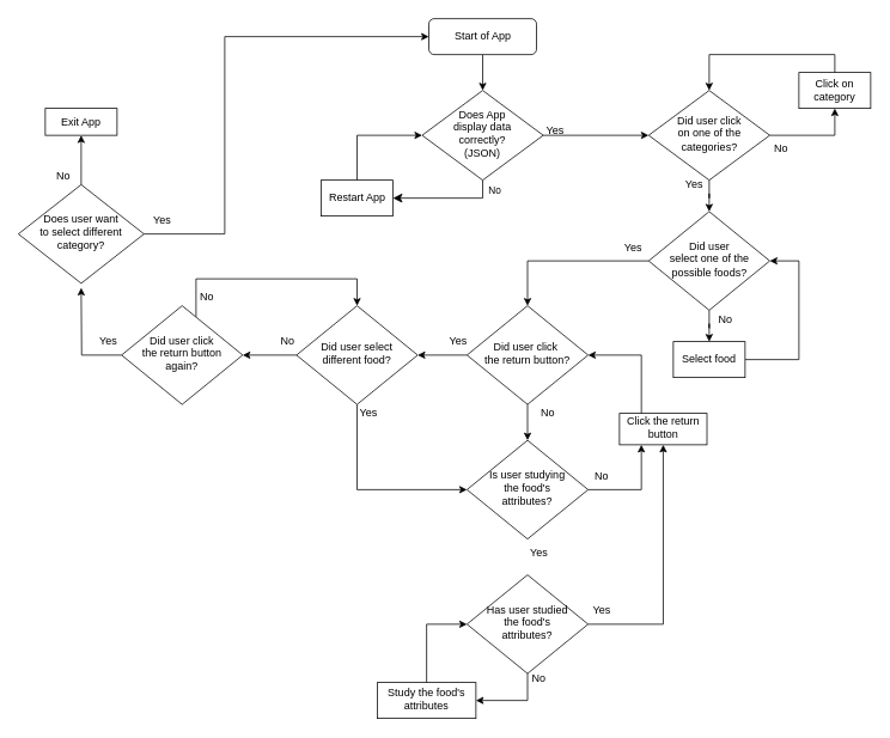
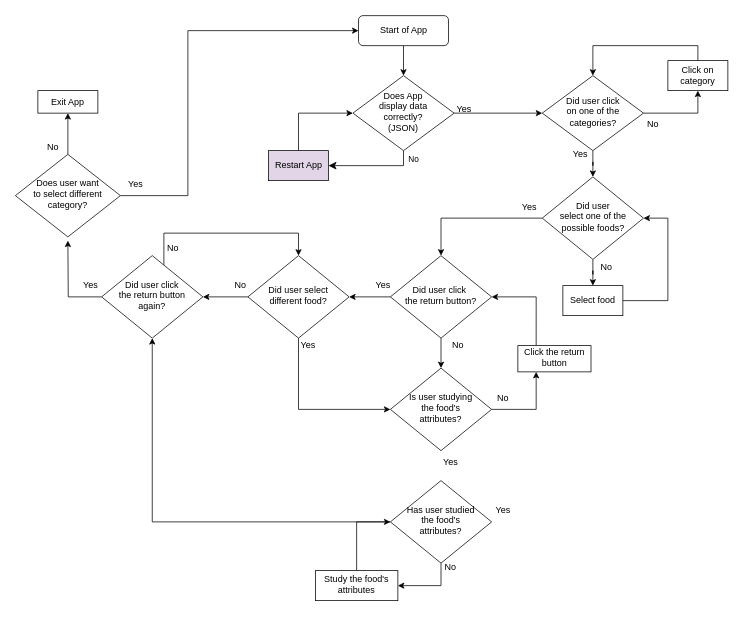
  <mxCell id="0" />
  <mxCell id="1" parent="0" />
  <mxCell id="2" style="edgeStyle=orthogonalEdgeStyle;rounded=0;orthogonalLoop=1;jettySize=auto;html=1;entryX=0.5;entryY=0;entryDx=0;entryDy=0;endArrow=classic;endFill=1;" edge="1" parent="1" source="3" target="5"><mxGeometry relative="1" as="geometry" /></mxCell>
  <mxCell id="3" value="Start of App" style="rounded=1;whiteSpace=wrap;html=1;fontSize=12;glass=0;strokeWidth=1;shadow=0;" vertex="1" parent="1"><mxGeometry x="477.5" y="20" width="120" height="40" as="geometry" /></mxCell>
  <mxCell id="4" style="edgeStyle=orthogonalEdgeStyle;rounded=0;orthogonalLoop=1;jettySize=auto;html=1;endArrow=classic;endFill=1;entryX=0;entryY=0.5;entryDx=0;entryDy=0;" edge="1" parent="1" source="5" target="12"><mxGeometry relative="1" as="geometry"><mxPoint x="690" y="160" as="targetPoint" /></mxGeometry></mxCell>
  <mxCell id="5" value="Does App&lt;br&gt;display data&lt;br&gt;correctly?&lt;br&gt;(JSON)" style="rhombus;whiteSpace=wrap;html=1;shadow=0;fontFamily=Helvetica;fontSize=12;align=center;strokeWidth=1;spacing=6;spacingTop=-4;" vertex="1" parent="1"><mxGeometry x="470" y="100" width="135" height="100" as="geometry" /></mxCell>
  <mxCell id="6" value="No" style="rounded=0;html=1;jettySize=auto;orthogonalLoop=1;fontSize=11;endArrow=classic;endFill=1;endSize=8;strokeWidth=1;shadow=0;labelBackgroundColor=none;edgeStyle=orthogonalEdgeStyle;exitX=0.5;exitY=1;exitDx=0;exitDy=0;entryX=1;entryY=0.5;entryDx=0;entryDy=0;" edge="1" parent="1" source="5" target="8"><mxGeometry x="-0.809" y="13" relative="1" as="geometry"><mxPoint as="offset" /><mxPoint x="-40" y="340" as="sourcePoint" /><mxPoint x="538" y="270" as="targetPoint" /></mxGeometry></mxCell>
  <mxCell id="7" style="edgeStyle=orthogonalEdgeStyle;rounded=0;orthogonalLoop=1;jettySize=auto;html=1;entryX=0;entryY=0.5;entryDx=0;entryDy=0;endArrow=classic;endFill=1;exitX=0.5;exitY=0;exitDx=0;exitDy=0;" edge="1" parent="1" source="8" target="5"><mxGeometry relative="1" as="geometry" /></mxCell>
- <mxCell id="8" value="Restart App" style="rounded=0;whiteSpace=wrap;html=1;" vertex="1" parent="1"><mxGeometry x="357.5" y="200" width="80" height="40" as="geometry" /></mxCell>
+ <mxCell id="8" value="Restart App" style="rounded=0;whiteSpace=wrap;html=1;fillColor=#e1d5e7;" vertex="1" parent="1"><mxGeometry x="357.5" y="200" width="80" height="40" as="geometry" /></mxCell>
  <mxCell id="9" value="Yes" style="text;html=1;align=center;verticalAlign=middle;resizable=0;points=[];autosize=1;strokeColor=none;fillColor=none;" vertex="1" parent="1"><mxGeometry x="597.5" y="130" width="40" height="30" as="geometry" /></mxCell>
  <mxCell id="10" style="edgeStyle=orthogonalEdgeStyle;rounded=0;orthogonalLoop=1;jettySize=auto;html=1;endArrow=classic;endFill=1;entryX=0.5;entryY=1;entryDx=0;entryDy=0;" edge="1" parent="1" source="12" target="14"><mxGeometry relative="1" as="geometry"><mxPoint x="920" y="160" as="targetPoint" /></mxGeometry></mxCell>
  <mxCell id="11" style="edgeStyle=orthogonalEdgeStyle;rounded=0;orthogonalLoop=1;jettySize=auto;html=1;endArrow=classic;endFill=1;entryX=0.5;entryY=0;entryDx=0;entryDy=0;" edge="1" parent="1" source="12" target="19"><mxGeometry relative="1" as="geometry"><mxPoint x="767.5" y="260" as="targetPoint" /></mxGeometry></mxCell>
  <mxCell id="12" value="Did user click&lt;br&gt;on one of the&lt;br&gt;categories?" style="rhombus;whiteSpace=wrap;html=1;shadow=0;fontFamily=Helvetica;fontSize=12;align=center;strokeWidth=1;spacing=6;spacingTop=-4;" vertex="1" parent="1"><mxGeometry x="722.5" y="100" width="135" height="100" as="geometry" /></mxCell>
  <mxCell id="13" style="edgeStyle=orthogonalEdgeStyle;rounded=0;orthogonalLoop=1;jettySize=auto;html=1;entryX=0.5;entryY=0;entryDx=0;entryDy=0;endArrow=classic;endFill=1;exitX=0.5;exitY=0;exitDx=0;exitDy=0;" edge="1" parent="1" source="14" target="12"><mxGeometry relative="1" as="geometry" /></mxCell>
  <mxCell id="14" value="Click on category" style="rounded=0;whiteSpace=wrap;html=1;" vertex="1" parent="1"><mxGeometry x="890" y="80" width="80" height="40" as="geometry" /></mxCell>
  <mxCell id="15" value="No" style="text;html=1;align=center;verticalAlign=middle;resizable=0;points=[];autosize=1;strokeColor=none;fillColor=none;" vertex="1" parent="1"><mxGeometry x="850" y="150" width="40" height="30" as="geometry" /></mxCell>
  <mxCell id="16" value="Yes" style="text;html=1;align=center;verticalAlign=middle;resizable=0;points=[];autosize=1;strokeColor=none;fillColor=none;" vertex="1" parent="1"><mxGeometry x="752.5" y="190" width="40" height="30" as="geometry" /></mxCell>
  <mxCell id="17" style="edgeStyle=orthogonalEdgeStyle;rounded=0;orthogonalLoop=1;jettySize=auto;html=1;entryX=0.5;entryY=0;entryDx=0;entryDy=0;endArrow=classic;endFill=1;" edge="1" parent="1" source="19" target="21"><mxGeometry relative="1" as="geometry" /></mxCell>
  <mxCell id="18" style="edgeStyle=orthogonalEdgeStyle;rounded=0;orthogonalLoop=1;jettySize=auto;html=1;entryX=0.5;entryY=0;entryDx=0;entryDy=0;endArrow=classic;endFill=1;" edge="1" parent="1" source="19" target="25"><mxGeometry relative="1" as="geometry" /></mxCell>
  <mxCell id="19" value="Did user &lt;br&gt;select one of the &lt;br&gt;possible foods?" style="rhombus;whiteSpace=wrap;html=1;shadow=0;fontFamily=Helvetica;fontSize=12;align=center;strokeWidth=1;spacing=6;spacingTop=-4;" vertex="1" parent="1"><mxGeometry x="722.5" y="235" width="135" height="110" as="geometry" /></mxCell>
  <mxCell id="20" style="edgeStyle=orthogonalEdgeStyle;rounded=0;orthogonalLoop=1;jettySize=auto;html=1;entryX=1;entryY=0.5;entryDx=0;entryDy=0;endArrow=classic;endFill=1;" edge="1" parent="1" source="21" target="19"><mxGeometry relative="1" as="geometry"><Array as="points"><mxPoint x="890" y="400" /><mxPoint x="890" y="290" /></Array></mxGeometry></mxCell>
  <mxCell id="21" value="Select food" style="rounded=0;whiteSpace=wrap;html=1;" vertex="1" parent="1"><mxGeometry x="750" y="380" width="80" height="40" as="geometry" /></mxCell>
  <mxCell id="22" value="No" style="text;html=1;align=center;verticalAlign=middle;resizable=0;points=[];autosize=1;strokeColor=none;fillColor=none;" vertex="1" parent="1"><mxGeometry x="787.5" y="340" width="40" height="30" as="geometry" /></mxCell>
  <mxCell id="23" value="" style="edgeStyle=orthogonalEdgeStyle;rounded=0;orthogonalLoop=1;jettySize=auto;html=1;endArrow=classic;endFill=1;" edge="1" parent="1" source="25" target="29"><mxGeometry relative="1" as="geometry" /></mxCell>
  <mxCell id="24" value="" style="edgeStyle=orthogonalEdgeStyle;rounded=0;orthogonalLoop=1;jettySize=auto;html=1;endArrow=classic;endFill=1;" edge="1" parent="1" source="25" target="31"><mxGeometry relative="1" as="geometry" /></mxCell>
  <mxCell id="25" value="Did user click&amp;nbsp;&lt;br&gt;the return button?" style="rhombus;whiteSpace=wrap;html=1;shadow=0;fontFamily=Helvetica;fontSize=12;align=center;strokeWidth=1;spacing=6;spacingTop=-4;" vertex="1" parent="1"><mxGeometry x="520" y="340" width="135" height="110" as="geometry" /></mxCell>
  <mxCell id="26" value="Yes" style="text;html=1;align=center;verticalAlign=middle;resizable=0;points=[];autosize=1;strokeColor=none;fillColor=none;" vertex="1" parent="1"><mxGeometry x="685" y="260" width="40" height="30" as="geometry" /></mxCell>
  <mxCell id="27" style="edgeStyle=orthogonalEdgeStyle;rounded=0;orthogonalLoop=1;jettySize=auto;html=1;entryX=0;entryY=0.5;entryDx=0;entryDy=0;endArrow=classic;endFill=1;" edge="1" parent="1" source="29" target="31"><mxGeometry relative="1" as="geometry"><Array as="points"><mxPoint x="398" y="545" /></Array></mxGeometry></mxCell>
  <mxCell id="28" value="" style="edgeStyle=orthogonalEdgeStyle;rounded=0;orthogonalLoop=1;jettySize=auto;html=1;endArrow=classic;endFill=1;" edge="1" parent="1" source="29" target="48"><mxGeometry relative="1" as="geometry" /></mxCell>
  <mxCell id="29" value="Did user select different food?" style="rhombus;whiteSpace=wrap;html=1;shadow=0;fontFamily=Helvetica;fontSize=12;align=center;strokeWidth=1;spacing=6;spacingTop=-4;" vertex="1" parent="1"><mxGeometry x="330" y="340" width="135" height="110" as="geometry" /></mxCell>
  <mxCell id="30" value="" style="edgeStyle=orthogonalEdgeStyle;rounded=0;orthogonalLoop=1;jettySize=auto;html=1;endArrow=classic;endFill=1;entryX=0.25;entryY=1;entryDx=0;entryDy=0;" edge="1" parent="1" source="31" target="34"><mxGeometry relative="1" as="geometry" /></mxCell>
  <mxCell id="31" value="Is user studying&lt;br&gt;the food's&lt;br&gt;attributes?" style="rhombus;whiteSpace=wrap;html=1;shadow=0;fontFamily=Helvetica;fontSize=12;align=center;strokeWidth=1;spacing=6;spacingTop=-4;" vertex="1" parent="1"><mxGeometry x="520" y="490" width="135" height="110" as="geometry" /></mxCell>
  <mxCell id="32" value="No" style="text;html=1;align=center;verticalAlign=middle;resizable=0;points=[];autosize=1;strokeColor=none;fillColor=none;" vertex="1" parent="1"><mxGeometry x="590" y="445" width="40" height="30" as="geometry" /></mxCell>
  <mxCell id="33" style="edgeStyle=orthogonalEdgeStyle;rounded=0;orthogonalLoop=1;jettySize=auto;html=1;entryX=1;entryY=0.5;entryDx=0;entryDy=0;endArrow=classic;endFill=1;exitX=0.25;exitY=0;exitDx=0;exitDy=0;" edge="1" parent="1" source="34" target="25"><mxGeometry relative="1" as="geometry"><Array as="points"><mxPoint x="714" y="395" /></Array></mxGeometry></mxCell>
  <mxCell id="34" value="Click the return button" style="whiteSpace=wrap;html=1;shadow=0;strokeWidth=1;spacing=6;spacingTop=-4;" vertex="1" parent="1"><mxGeometry x="690" y="460" width="97.5" height="35" as="geometry" /></mxCell>
  <mxCell id="35" value="Yes" style="text;html=1;align=center;verticalAlign=middle;resizable=0;points=[];autosize=1;strokeColor=none;fillColor=none;" vertex="1" parent="1"><mxGeometry x="490" y="365" width="40" height="30" as="geometry" /></mxCell>
- <mxCell id="36" style="edgeStyle=orthogonalEdgeStyle;rounded=0;orthogonalLoop=1;jettySize=auto;html=1;entryX=0.5;entryY=1;entryDx=0;entryDy=0;endArrow=classic;endFill=1;" edge="1" parent="1" source="38" target="34"><mxGeometry relative="1" as="geometry" /></mxCell>
+ <mxCell id="36" style="edgeStyle=orthogonalEdgeStyle;rounded=0;orthogonalLoop=1;jettySize=auto;html=1;endArrow=classic;endFill=1;" edge="1" parent="1" source="38" target="48"><mxGeometry relative="1" as="geometry" /></mxCell>
  <mxCell id="37" value="" style="edgeStyle=orthogonalEdgeStyle;rounded=0;orthogonalLoop=1;jettySize=auto;html=1;endArrow=classic;endFill=1;entryX=1;entryY=0.5;entryDx=0;entryDy=0;" edge="1" parent="1" source="38" target="43"><mxGeometry relative="1" as="geometry" /></mxCell>
  <mxCell id="38" value="Has user studied&lt;br&gt;the food's&lt;br&gt;attributes?" style="rhombus;whiteSpace=wrap;html=1;shadow=0;fontFamily=Helvetica;fontSize=12;align=center;strokeWidth=1;spacing=6;spacingTop=-4;" vertex="1" parent="1"><mxGeometry x="520" y="640" width="135" height="110" as="geometry" /></mxCell>
  <mxCell id="39" value="No" style="text;html=1;align=center;verticalAlign=middle;resizable=0;points=[];autosize=1;strokeColor=none;fillColor=none;" vertex="1" parent="1"><mxGeometry x="650" y="515" width="40" height="30" as="geometry" /></mxCell>
  <mxCell id="40" value="Yes" style="text;html=1;align=center;verticalAlign=middle;resizable=0;points=[];autosize=1;strokeColor=none;fillColor=none;" vertex="1" parent="1"><mxGeometry x="580" y="600" width="40" height="30" as="geometry" /></mxCell>
  <mxCell id="41" value="Yes" style="text;html=1;align=center;verticalAlign=middle;resizable=0;points=[];autosize=1;strokeColor=none;fillColor=none;" vertex="1" parent="1"><mxGeometry x="650" y="665" width="40" height="30" as="geometry" /></mxCell>
  <mxCell id="42" style="edgeStyle=orthogonalEdgeStyle;rounded=0;orthogonalLoop=1;jettySize=auto;html=1;entryX=0;entryY=0.5;entryDx=0;entryDy=0;endArrow=classic;endFill=1;" edge="1" parent="1" source="43" target="38"><mxGeometry relative="1" as="geometry" /></mxCell>
  <mxCell id="43" value="Study the food's&lt;br&gt;attributes" style="whiteSpace=wrap;html=1;shadow=0;strokeWidth=1;spacing=6;spacingTop=-4;" vertex="1" parent="1"><mxGeometry x="420" y="760" width="110" height="40" as="geometry" /></mxCell>
  <mxCell id="44" value="No" style="text;html=1;align=center;verticalAlign=middle;resizable=0;points=[];autosize=1;strokeColor=none;fillColor=none;" vertex="1" parent="1"><mxGeometry x="580" y="740" width="40" height="30" as="geometry" /></mxCell>
  <mxCell id="45" value="Yes" style="text;html=1;align=center;verticalAlign=middle;resizable=0;points=[];autosize=1;strokeColor=none;fillColor=none;" vertex="1" parent="1"><mxGeometry x="390" y="445" width="40" height="30" as="geometry" /></mxCell>
  <mxCell id="46" style="edgeStyle=orthogonalEdgeStyle;rounded=0;orthogonalLoop=1;jettySize=auto;html=1;entryX=0.5;entryY=0;entryDx=0;entryDy=0;endArrow=classic;endFill=1;" edge="1" parent="1" source="48" target="29"><mxGeometry relative="1" as="geometry"><Array as="points"><mxPoint x="218" y="310" /><mxPoint x="398" y="310" /></Array></mxGeometry></mxCell>
  <mxCell id="47" style="edgeStyle=orthogonalEdgeStyle;rounded=0;orthogonalLoop=1;jettySize=auto;html=1;endArrow=classic;endFill=1;" edge="1" parent="1" source="48"><mxGeometry relative="1" as="geometry"><mxPoint x="90" y="320" as="targetPoint" /></mxGeometry></mxCell>
  <mxCell id="48" value="Did user click&lt;br&gt;the return button&lt;br&gt;again?" style="rhombus;whiteSpace=wrap;html=1;shadow=0;fontFamily=Helvetica;fontSize=12;align=center;strokeWidth=1;spacing=6;spacingTop=-4;" vertex="1" parent="1"><mxGeometry x="135" y="340" width="135" height="110" as="geometry" /></mxCell>
  <mxCell id="49" value="No" style="text;html=1;align=center;verticalAlign=middle;resizable=0;points=[];autosize=1;strokeColor=none;fillColor=none;" vertex="1" parent="1"><mxGeometry x="210" y="315" width="40" height="30" as="geometry" /></mxCell>
  <mxCell id="50" value="Yes" style="text;html=1;align=center;verticalAlign=middle;resizable=0;points=[];autosize=1;strokeColor=none;fillColor=none;" vertex="1" parent="1"><mxGeometry x="100" y="365" width="40" height="30" as="geometry" /></mxCell>
  <mxCell id="51" style="edgeStyle=orthogonalEdgeStyle;rounded=0;orthogonalLoop=1;jettySize=auto;html=1;entryX=0;entryY=0.5;entryDx=0;entryDy=0;endArrow=classic;endFill=1;" edge="1" parent="1" source="53" target="3"><mxGeometry relative="1" as="geometry"><Array as="points"><mxPoint x="250" y="260" /><mxPoint x="250" y="40" /></Array></mxGeometry></mxCell>
  <mxCell id="52" value="" style="edgeStyle=orthogonalEdgeStyle;rounded=0;orthogonalLoop=1;jettySize=auto;html=1;endArrow=classic;endFill=1;" edge="1" parent="1" source="53"><mxGeometry relative="1" as="geometry"><mxPoint x="90" y="150" as="targetPoint" /></mxGeometry></mxCell>
  <mxCell id="53" value="Does user want&lt;br&gt;to select different&lt;br&gt;category?" style="rhombus;whiteSpace=wrap;html=1;shadow=0;fontFamily=Helvetica;fontSize=12;align=center;strokeWidth=1;spacing=6;spacingTop=-4;" vertex="1" parent="1"><mxGeometry x="20" y="205" width="140" height="110" as="geometry" /></mxCell>
  <mxCell id="54" value="No" style="text;html=1;align=center;verticalAlign=middle;resizable=0;points=[];autosize=1;strokeColor=none;fillColor=none;" vertex="1" parent="1"><mxGeometry x="300" y="365" width="40" height="30" as="geometry" /></mxCell>
  <mxCell id="55" value="Yes" style="text;html=1;align=center;verticalAlign=middle;resizable=0;points=[];autosize=1;strokeColor=none;fillColor=none;" vertex="1" parent="1"><mxGeometry x="160" y="230" width="40" height="30" as="geometry" /></mxCell>
  <mxCell id="56" value="No" style="text;html=1;align=center;verticalAlign=middle;resizable=0;points=[];autosize=1;strokeColor=none;fillColor=none;" vertex="1" parent="1"><mxGeometry y="180" width="40" height="30" as="geometry" x="50" /></mxCell>
  <mxCell id="57" value="Exit App" style="rounded=0;whiteSpace=wrap;html=1;" vertex="1" parent="1"><mxGeometry y="120" width="80" height="30" as="geometry" x="50" /></mxCell>
